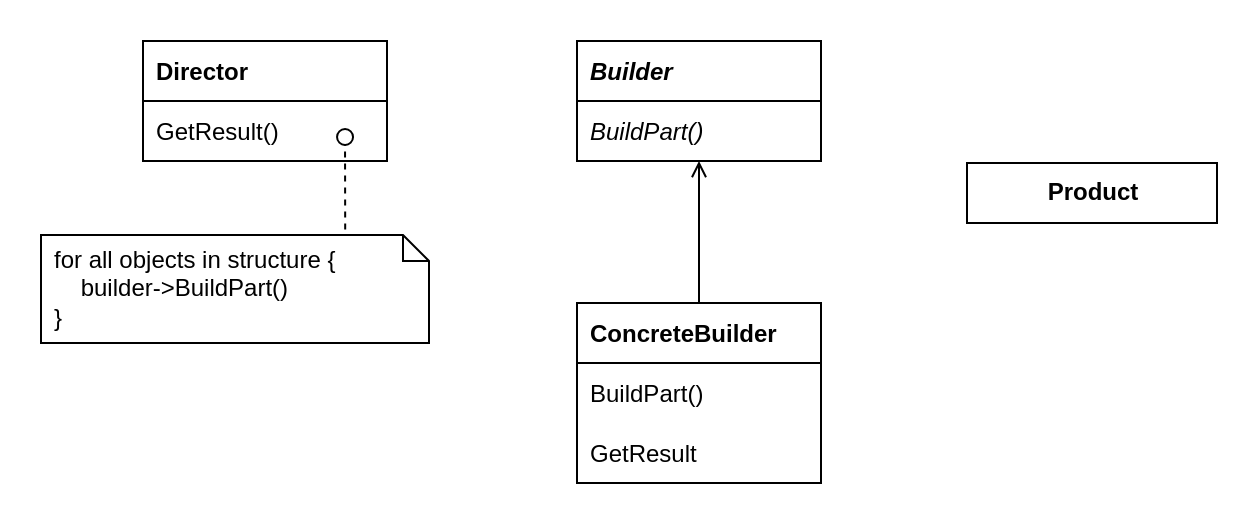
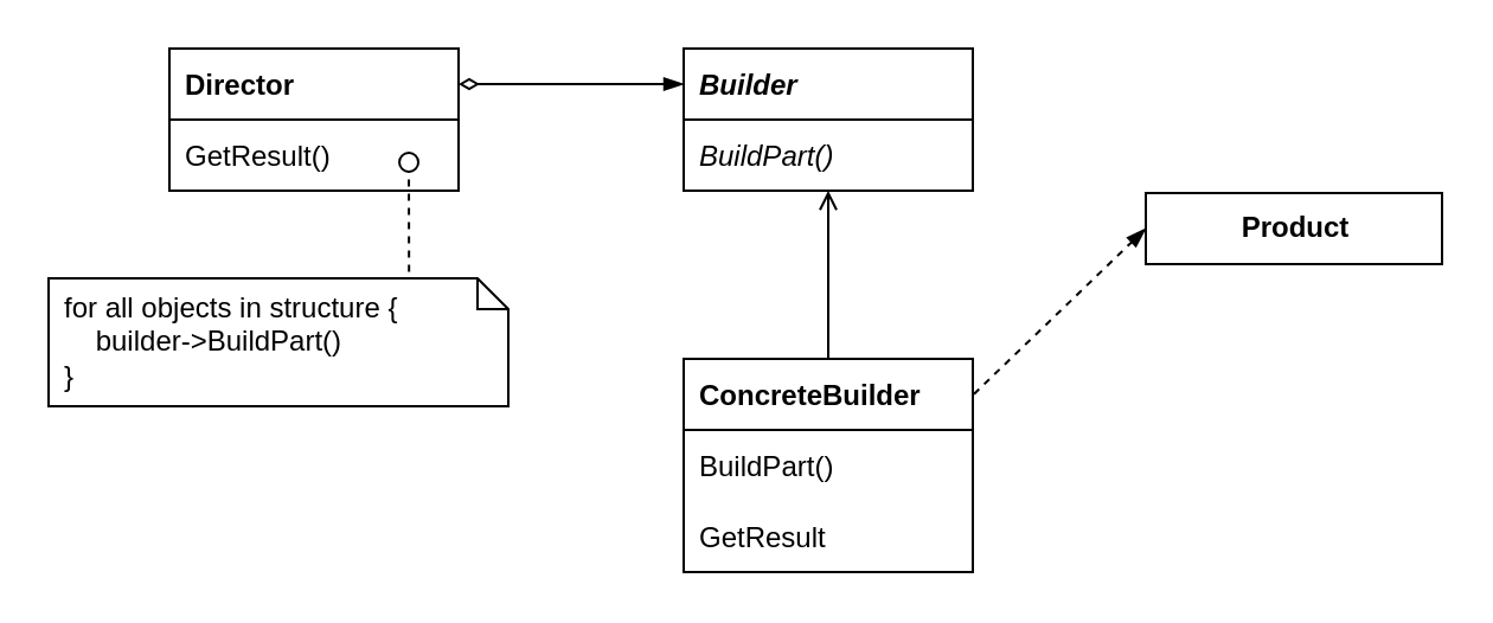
  <mxCell id="0" />
  <mxCell id="1" parent="0" />
  <mxCell id="2" value="Director" style="swimlane;fontStyle=1;childLayout=stackLayout;horizontal=1;startSize=30;fillColor=none;horizontalStack=0;resizeParent=1;resizeParentMax=0;resizeLast=0;collapsible=0;marginBottom=0;fontSize=12;swimlaneHead=1;swimlaneBody=1;connectable=1;allowArrows=1;dropTarget=1;align=left;spacingLeft=5;" parent="1" vertex="1"><mxGeometry x="71" y="20" width="122" height="60" as="geometry"><mxRectangle x="245" y="370" width="90" height="26" as="alternateBounds" /></mxGeometry></mxCell>
  <mxCell id="3" value="GetResult()" style="text;strokeColor=none;fillColor=none;align=left;verticalAlign=middle;spacingLeft=5;spacingRight=4;overflow=hidden;rotatable=0;points=[[0,0.5],[1,0.5]];portConstraint=eastwest;fontSize=12;fontStyle=0" parent="2" vertex="1"><mxGeometry y="30" width="122" height="30" as="geometry" /></mxCell>
  <mxCell id="4" value="Builder" style="swimlane;fontStyle=3;childLayout=stackLayout;horizontal=1;startSize=30;fillColor=none;horizontalStack=0;resizeParent=1;resizeParentMax=0;resizeLast=0;collapsible=0;marginBottom=0;fontSize=12;swimlaneHead=1;swimlaneBody=1;connectable=1;allowArrows=1;dropTarget=1;align=left;spacingLeft=5;" parent="1" vertex="1"><mxGeometry x="288" y="20" width="122" height="60" as="geometry"><mxRectangle x="245" y="370" width="90" height="26" as="alternateBounds" /></mxGeometry></mxCell>
  <mxCell id="5" value="BuildPart()" style="text;strokeColor=none;fillColor=none;align=left;verticalAlign=middle;spacingLeft=5;spacingRight=4;overflow=hidden;rotatable=0;points=[[0,0.5],[1,0.5]];portConstraint=eastwest;fontSize=12;fontStyle=2;connectable=0;" parent="4" vertex="1"><mxGeometry y="30" width="122" height="30" as="geometry" /></mxCell>
  <mxCell id="6" value="" style="html=1;verticalAlign=bottom;labelBackgroundColor=none;endArrow=oval;endFill=0;endSize=8;rounded=0;fontSize=12;exitX=0.784;exitY=-0.051;exitDx=0;exitDy=0;exitPerimeter=0;anchorPointDirection=0;dashed=1;entryX=0.828;entryY=0.6;entryDx=0;entryDy=0;entryPerimeter=0;" edge="1" parent="1" source="7" target="3"><mxGeometry width="160" relative="1" as="geometry"><mxPoint x="132" y="122" as="sourcePoint" /><mxPoint x="8" y="122" as="targetPoint" /></mxGeometry></mxCell>
  <mxCell id="7" value="for all objects in structure {&lt;br&gt;&amp;nbsp; &amp;nbsp; builder-&amp;gt;BuildPart()&lt;br&gt;}" style="shape=note2;boundedLbl=1;whiteSpace=wrap;html=1;size=13;verticalAlign=middle;align=left;spacingLeft=5;fontSize=12;startSize=30;fillColor=none;" vertex="1" parent="1"><mxGeometry x="20" y="117" width="194" height="54" as="geometry" /></mxCell>
  <mxCell id="8" value="ConcreteBuilder" style="swimlane;fontStyle=1;childLayout=stackLayout;horizontal=1;startSize=30;fillColor=none;horizontalStack=0;resizeParent=1;resizeParentMax=0;resizeLast=0;collapsible=0;marginBottom=0;fontSize=12;swimlaneHead=1;swimlaneBody=1;connectable=1;allowArrows=1;dropTarget=1;align=left;spacingLeft=5;" vertex="1" parent="1"><mxGeometry x="288" y="151" width="122" height="90" as="geometry"><mxRectangle x="245" y="370" width="90" height="26" as="alternateBounds" /></mxGeometry></mxCell>
  <mxCell id="9" value="BuildPart()" style="text;strokeColor=none;fillColor=none;align=left;verticalAlign=middle;spacingLeft=5;spacingRight=4;overflow=hidden;rotatable=0;points=[[0,0.5],[1,0.5]];portConstraint=eastwest;fontSize=12;fontStyle=0" vertex="1" parent="8"><mxGeometry y="30" width="122" height="30" as="geometry" /></mxCell>
  <mxCell id="10" value="GetResult" style="text;strokeColor=none;fillColor=none;align=left;verticalAlign=middle;spacingLeft=5;spacingRight=4;overflow=hidden;rotatable=0;points=[[0,0.5],[1,0.5]];portConstraint=eastwest;fontSize=12;fontStyle=0" vertex="1" parent="8"><mxGeometry y="60" width="122" height="30" as="geometry" /></mxCell>
  <mxCell id="11" value="" style="edgeStyle=orthogonalEdgeStyle;rounded=0;orthogonalLoop=1;jettySize=auto;html=1;fontSize=12;startSize=30;endArrow=open;endFill=0;exitX=0.5;exitY=0;exitDx=0;exitDy=0;entryX=0.5;entryY=1;entryDx=0;entryDy=0;" edge="1" parent="1" source="8" target="4"><mxGeometry relative="1" as="geometry"><mxPoint x="465" y="7" as="sourcePoint" /><mxPoint x="338" y="81" as="targetPoint" /></mxGeometry></mxCell>
  <mxCell id="12" value="&lt;b&gt;Product&lt;/b&gt;" style="html=1;fontSize=12;startSize=25;arcSize=12;spacing=2;fillColor=none;" vertex="1" parent="1"><mxGeometry x="483" y="81" width="125" height="30" as="geometry" /></mxCell>
+ <mxCell id="13" value="" style="endArrow=blockThin;html=1;rounded=0;endFill=1;entryX=0;entryY=0.5;entryDx=0;entryDy=0;dashed=1;exitX=1.004;exitY=0.165;exitDx=0;exitDy=0;exitPerimeter=0;" edge="1" parent="1" source="8" target="12"><mxGeometry width="50" height="50" relative="1" as="geometry"><mxPoint x="222" y="-21" as="sourcePoint" /><mxPoint x="734" y="28" as="targetPoint" /></mxGeometry></mxCell>
+ <mxCell id="14" value="" style="endArrow=blockThin;html=1;rounded=0;exitX=1;exitY=0.25;exitDx=0;exitDy=0;endFill=1;entryX=0;entryY=0.25;entryDx=0;entryDy=0;startArrow=diamondThin;startFill=0;" edge="1" parent="1" source="2" target="4"><mxGeometry width="50" height="50" relative="1" as="geometry"><mxPoint x="477.02" y="-26" as="sourcePoint" /><mxPoint x="32.996" y="-24.98" as="targetPoint" /></mxGeometry></mxCell>
